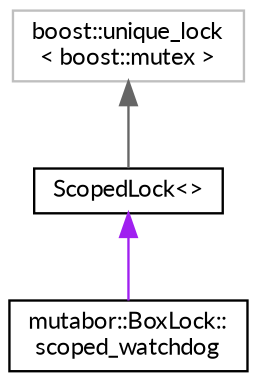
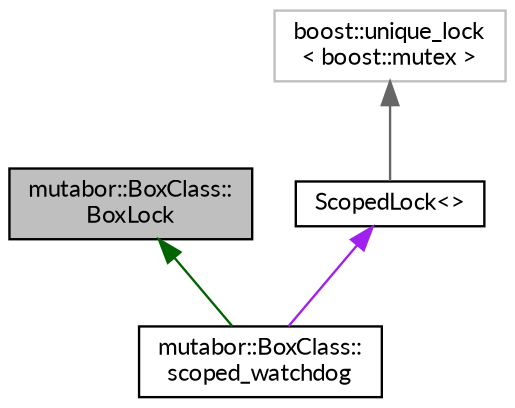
  digraph {
    fontname=Lato
    node [color=black fillcolor=white fontname=Lato fontsize=10 shape=record style=filled]
    edge [dir=back fontname=Lato fontsize=10 labelfontname=Sans labelfontsize=10 style=solid]
-   n2 [height=0.2 label="mutabor::BoxLock::\lscoped_watchdog" width=0.4]
+   n1 [fillcolor=grey75 fontcolor=black height=0.2 label="mutabor::BoxClass::\lBoxLock" width=0.4]
+   n2 [height=0.2 label="mutabor::BoxClass::\lscoped_watchdog" width=0.4]
    n3 [height=0.2 label="ScopedLock\<\>" width=0.4]
    n4 [color=grey75 height=0.2 label="boost::unique_lock\l\< boost::mutex  \>" width=0.4]
+   n1 -> n2 [color=darkgreen]
    n3 -> n2 [color=purple]
    n4 -> n3 [color=gray40]
  }
